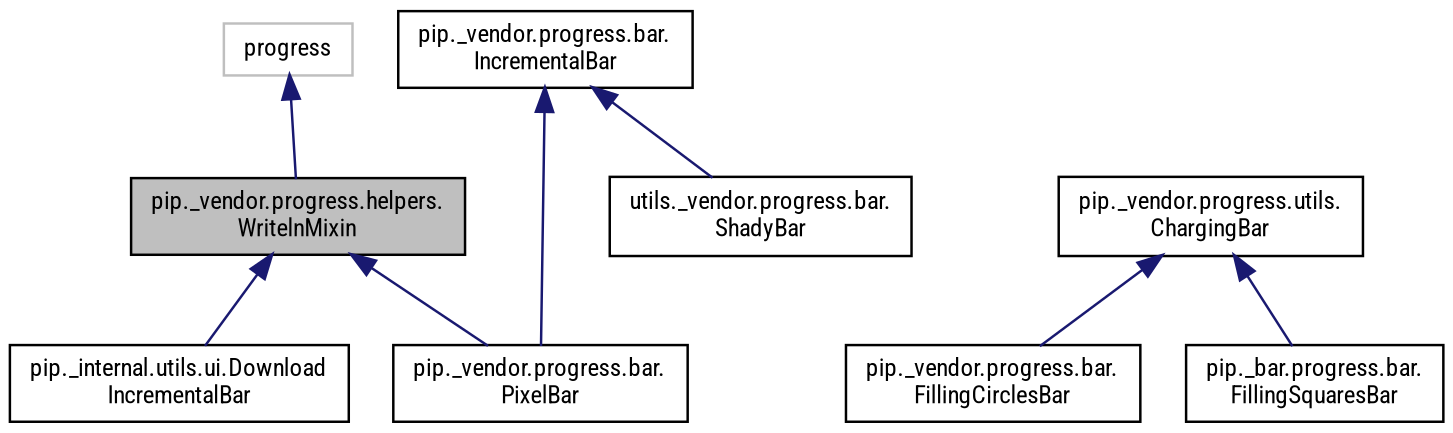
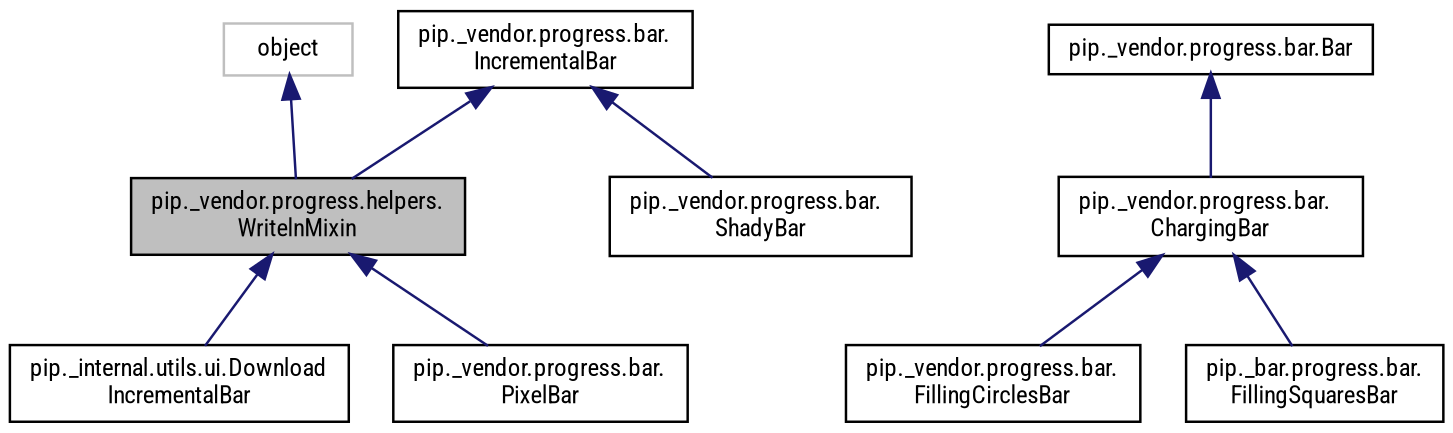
  digraph {
    fontname="Roboto Condensed"
    rankdir=TB
    node [color=black fillcolor=white fontname="Roboto Condensed" fontsize=10 shape=record style=filled]
    edge [color=midnightblue dir=back fontname="Roboto Condensed" fontsize=10 labelfontname=Helvetica labelfontsize=10 style=solid]
    n1 [fillcolor=grey75 fontcolor=black height=0.2 label="pip._vendor.progress.helpers.\lWritelnMixin" width=0.4]
    n2 [height=0.2 label="pip._internal.utils.ui.Download\lIncrementalBar" width=0.4]
    n3 [height=0.2 label="pip._vendor.progress.bar.\lPixelBar" width=0.4]
-   n5 [height=0.2 label="pip._vendor.progress.utils.\lChargingBar" width=0.4]
-   n6 [color=grey75 height=0.2 label=progress width=0.4]
+   n4 [height=0.2 label="pip._vendor.progress.bar.Bar" width=0.4]
+   n5 [height=0.2 label="pip._vendor.progress.bar.\lChargingBar" width=0.4]
+   n6 [color=grey75 height=0.2 label=object width=0.4]
    n7 [height=0.2 label="pip._vendor.progress.bar.\lFillingCirclesBar" width=0.4]
    n8 [height=0.2 label="pip._bar.progress.bar.\lFillingSquaresBar" width=0.4]
    n9 [height=0.2 label="pip._vendor.progress.bar.\lIncrementalBar" width=0.4]
-   n10 [height=0.2 label="utils._vendor.progress.bar.\lShadyBar" width=0.4]
+   n10 [height=0.2 label="pip._vendor.progress.bar.\lShadyBar" width=0.4]
    n1 -> n2
    n1 -> n3
+   n4 -> n5
    n5 -> n7
    n5 -> n8
    n6 -> n1
-   n9 -> n3
+   n9 -> n1
    n9 -> n10
  }
